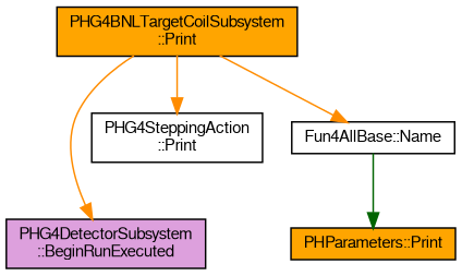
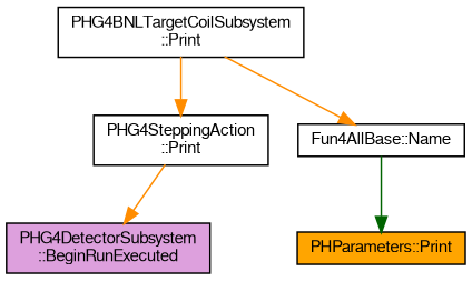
  digraph {
    rankdir=TB
    node [color=black fillcolor=orange fontname=FreeSans fontsize=10 shape=record style=filled]
    edge [color=darkorange fontname=FreeSans fontsize=10 labelfontname=FreeSans labelfontsize=10 style=solid]
-   n1 [fontcolor=black height=0.2 label="PHG4BNLTargetCoilSubsystem\l::Print" width=0.4]
+   n1 [fillcolor=white fontcolor=black height=0.2 label="PHG4BNLTargetCoilSubsystem\l::Print" width=0.4]
    n2 [fillcolor=plum height=0.2 label="PHG4DetectorSubsystem\l::BeginRunExecuted" width=0.4]
    n3 [fillcolor=white height=0.2 label="Fun4AllBase::Name" width=0.4]
    n4 [fillcolor=white height=0.2 label="PHG4SteppingAction\l::Print" width=0.4]
    n5 [height=0.2 label="PHParameters::Print" width=0.4]
-   n1 -> n2
+   n4 -> n2
    n1 -> n3
    n1 -> n4
    n3 -> n5 [color=darkgreen]
  }
